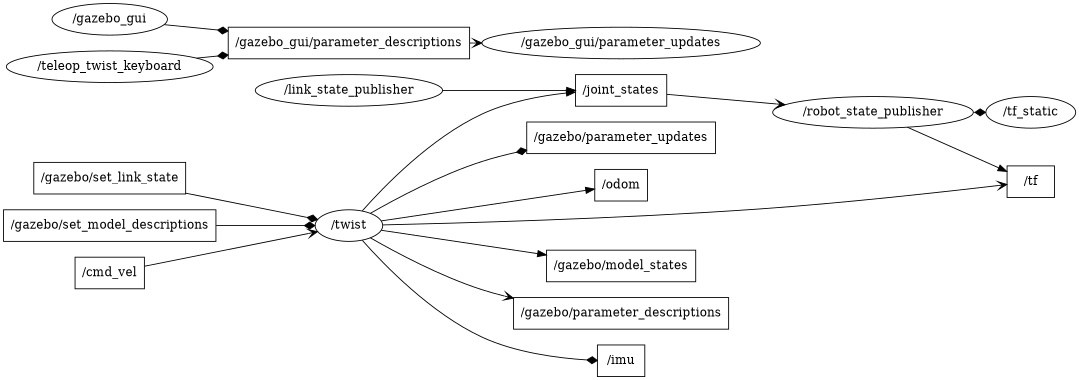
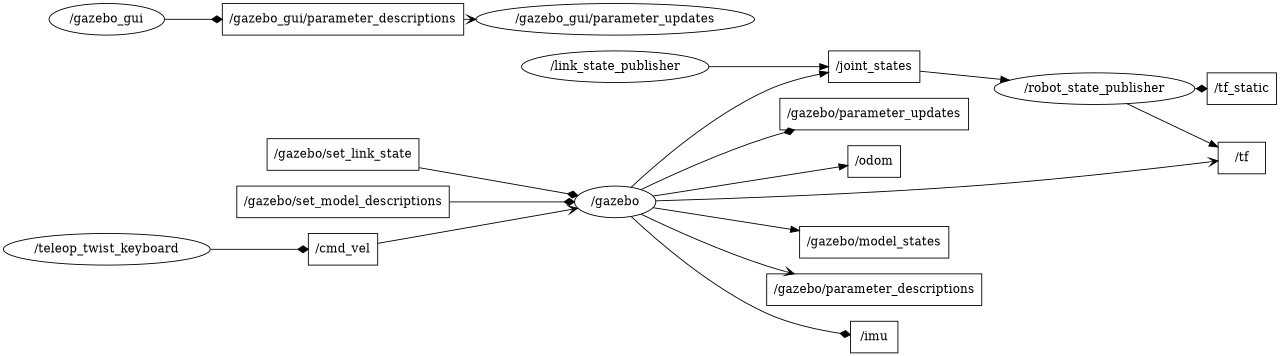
  digraph {
    compound=True
    rank=same
    rankdir=LR
    ranksep=0.2
    node [shape=box]
    edge [arrowhead=diamond penwidth=1]
    n1 [height=0.5 label="/gazebo/parameter_updates" width=2.2917]
    n2 [height=0.5 label="/odom" width=0.75]
    n3 [height=0.5 label="/gazebo/set_link_state" width=1.9028]
-   n4 [height=0.5 label="/twist" shape=ellipse width=1.0652]
+   n4 [height=0.5 label="/gazebo" shape=ellipse width=1.0652]
    n5 [height=0.5 label="/joint_states" width=1.1389]
    n6 [height=0.5 label="/tf" width=0.75]
    n7 [height=0.5 label="/gazebo/model_states" width=1.8611]
    n8 [height=0.5 label="/gazebo/parameter_descriptions" width=2.625]
    n9 [height=0.5 label="/imu" width=0.75]
    n10 [height=0.5 label="/robot_state_publisher" shape=ellipse width=2.4734]
-   n11 [height=0.5 label="/tf_static" shape=ellipse width=0.88889]
+   n11 [height=0.5 label="/tf_static" width=0.88889]
    n12 [height=0.5 label="/gazebo/set_model_descriptions" width=2.0833]
    n13 [height=0.5 label="/gazebo_gui/parameter_updates" shape=ellipse width=2.625]
    n14 [height=0.5 label="/gazebo_gui/parameter_descriptions" width=2.9583]
    n15 [height=0.5 label="/cmd_vel" width=0.94444]
    n16 [height=0.5 label="/link_state_publisher" shape=ellipse width=2.4192]
    n17 [height=0.5 label="/gazebo_gui" shape=ellipse width=1.4985]
    n18 [height=0.5 label="/teleop_twist_keyboard" shape=ellipse width=2.5817]
    n3 -> n4
    n4 -> n1
    n4 -> n2 [arrowhead=normal]
    n4 -> n5 [arrowhead=normal]
    n4 -> n6 [arrowhead=vee]
    n4 -> n7 [arrowhead=normal]
    n4 -> n8 [arrowhead=vee]
    n4 -> n9
-   n5 -> n10 [arrowhead=vee]
+   n5 -> n10 [arrowhead=normal]
    n10 -> n6 [arrowhead=normal]
    n10 -> n11
    n12 -> n4
    n14 -> n13 [arrowhead=vee]
    n15 -> n4 [arrowhead=vee]
    n16 -> n5 [arrowhead=normal]
    n17 -> n14
-   n18 -> n14
+   n18 -> n15
  }
